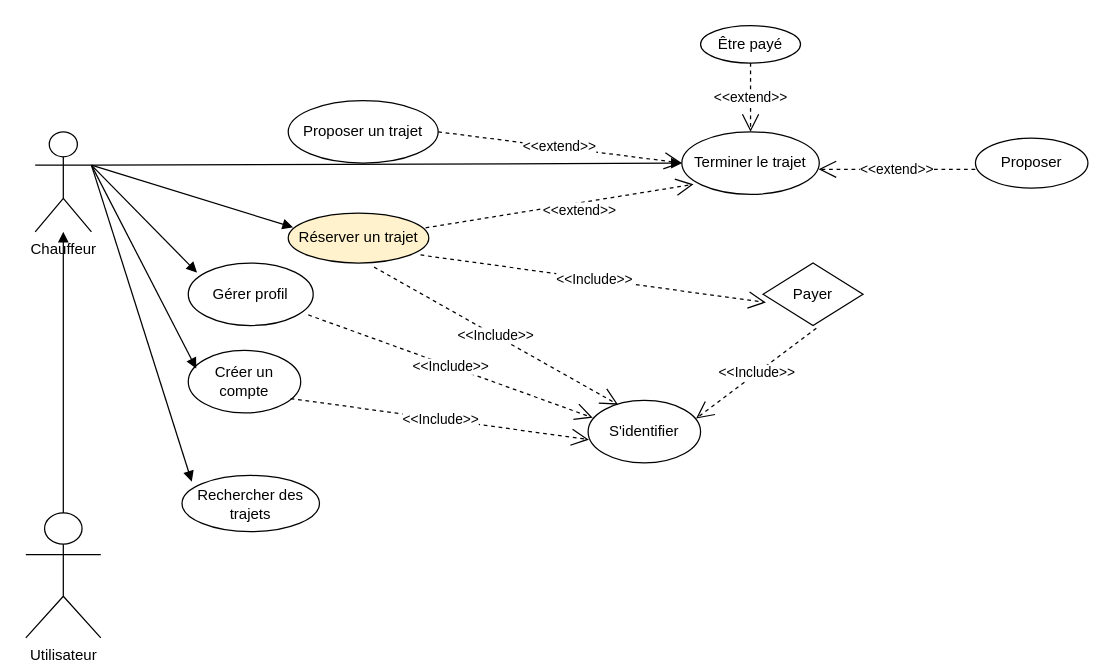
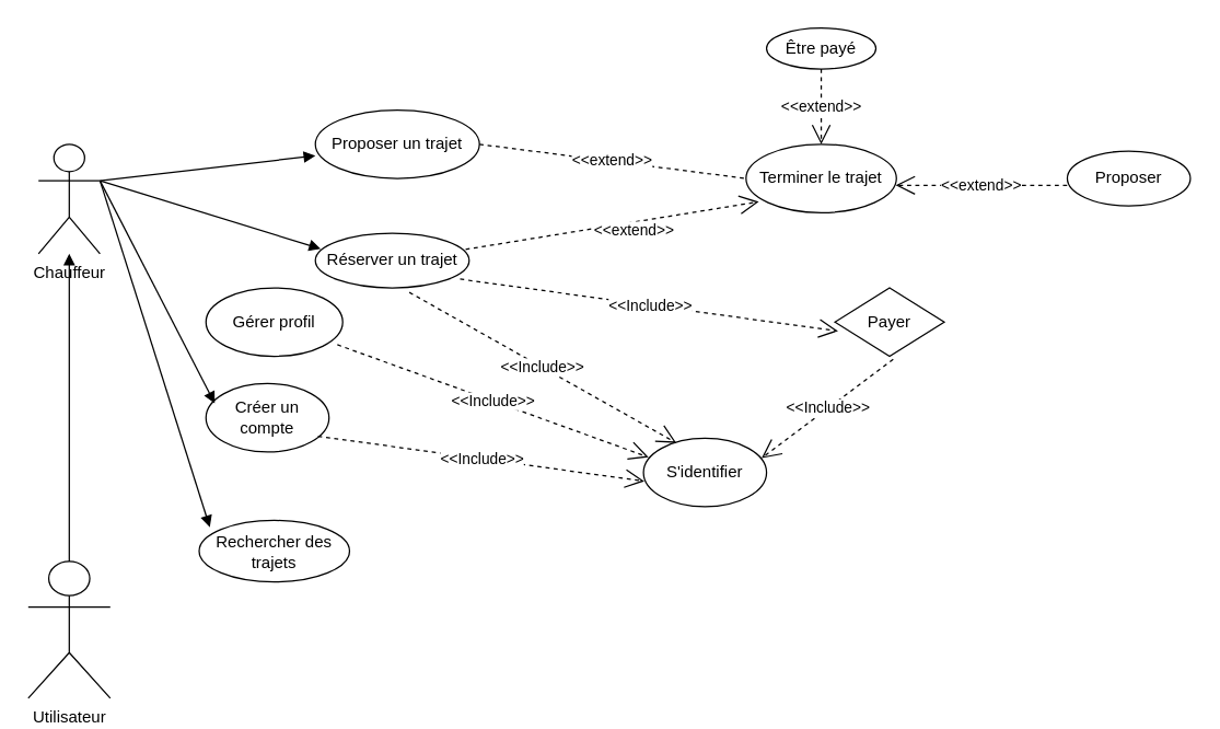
  <mxCell id="0" />
  <mxCell id="1" parent="0" />
  <mxCell id="2" value="&lt;div&gt;Utilisateur&lt;/div&gt;" style="shape=umlActor;verticalLabelPosition=bottom;verticalAlign=top;html=1;" parent="1" vertex="1"><mxGeometry x="20" y="410" width="60" height="100" as="geometry" /></mxCell>
  <mxCell id="3" value="" style="html=1;verticalAlign=bottom;endArrow=block;curved=0;rounded=0;exitX=0.5;exitY=0;exitDx=0;exitDy=0;exitPerimeter=0;" parent="1" source="2" target="15" edge="1"><mxGeometry width="80" relative="1" as="geometry"><mxPoint x="190" y="330" as="sourcePoint" /><mxPoint x="90" y="270" as="targetPoint" /></mxGeometry></mxCell>
  <mxCell id="4" value="Gérer profil" style="ellipse;whiteSpace=wrap;html=1;" parent="1" vertex="1"><mxGeometry x="150" y="210" width="100" height="50" as="geometry" /></mxCell>
- <mxCell id="5" value="" style="html=1;verticalAlign=bottom;endArrow=block;curved=0;rounded=0;exitX=1;exitY=0.333;exitDx=0;exitDy=0;exitPerimeter=0;entryX=0.07;entryY=0.153;entryDx=0;entryDy=0;entryPerimeter=0;" parent="1" source="15" target="4" edge="1"><mxGeometry width="80" relative="1" as="geometry"><mxPoint x="98" y="370" as="sourcePoint" /><mxPoint x="240" y="305" as="targetPoint" /></mxGeometry></mxCell>
- <mxCell id="6" value="Réserver un trajet" style="ellipse;whiteSpace=wrap;html=1;fillColor=#fff2cc;" parent="1" vertex="1"><mxGeometry x="230" y="170" width="112.5" height="40" as="geometry" /></mxCell>
+ <mxCell id="6" value="Réserver un trajet" style="ellipse;whiteSpace=wrap;html=1;" parent="1" vertex="1"><mxGeometry x="230" y="170" width="112.5" height="40" as="geometry" /></mxCell>
  <mxCell id="7" value="" style="html=1;verticalAlign=bottom;endArrow=block;curved=0;rounded=0;entryX=0.035;entryY=0.287;entryDx=0;entryDy=0;entryPerimeter=0;exitX=1;exitY=0.333;exitDx=0;exitDy=0;exitPerimeter=0;" parent="1" source="15" target="6" edge="1"><mxGeometry width="80" relative="1" as="geometry"><mxPoint x="80" y="130" as="sourcePoint" /><mxPoint x="246" y="305" as="targetPoint" /></mxGeometry></mxCell>
  <mxCell id="8" value="&lt;div&gt;Proposer un trajet&lt;/div&gt;" style="ellipse;whiteSpace=wrap;html=1;" parent="1" vertex="1"><mxGeometry x="230" y="80" width="120" height="50" as="geometry" /></mxCell>
- <mxCell id="9" value="" style="html=1;verticalAlign=bottom;endArrow=block;curved=0;rounded=0;exitX=1;exitY=0.333;exitDx=0;exitDy=0;exitPerimeter=0;" parent="1" source="15" target="24" edge="1"><mxGeometry width="80" relative="1" as="geometry"><mxPoint x="100" y="240" as="sourcePoint" /><mxPoint x="243" y="259" as="targetPoint" /></mxGeometry></mxCell>
+ <mxCell id="9" value="" style="html=1;verticalAlign=bottom;endArrow=block;curved=0;rounded=0;entryX=0;entryY=0.667;entryDx=0;entryDy=0;entryPerimeter=0;exitX=1;exitY=0.333;exitDx=0;exitDy=0;exitPerimeter=0;" parent="1" source="15" target="8" edge="1"><mxGeometry width="80" relative="1" as="geometry"><mxPoint x="100" y="240" as="sourcePoint" /><mxPoint x="243" y="259" as="targetPoint" /></mxGeometry></mxCell>
  <mxCell id="10" value="S'identifier" style="ellipse;whiteSpace=wrap;html=1;" parent="1" vertex="1"><mxGeometry x="470" y="320" width="90" height="50" as="geometry" /></mxCell>
  <mxCell id="11" value="&amp;lt;&amp;lt;Include&amp;gt;&amp;gt;" style="endArrow=open;endSize=12;dashed=1;html=1;rounded=0;exitX=0.961;exitY=0.831;exitDx=0;exitDy=0;entryX=0.041;entryY=0.276;entryDx=0;entryDy=0;entryPerimeter=0;exitPerimeter=0;" parent="1" source="4" target="10" edge="1"><mxGeometry x="0.001" width="160" relative="1" as="geometry"><mxPoint x="240" y="340" as="sourcePoint" /><mxPoint x="380" y="300" as="targetPoint" /><mxPoint as="offset" /></mxGeometry></mxCell>
  <mxCell id="12" value="&amp;lt;&amp;lt;Include&amp;gt;&amp;gt;" style="endArrow=open;endSize=12;dashed=1;html=1;rounded=0;exitX=0.611;exitY=1.082;exitDx=0;exitDy=0;entryX=0.267;entryY=0.067;entryDx=0;entryDy=0;exitPerimeter=0;entryPerimeter=0;" parent="1" source="6" target="10" edge="1"><mxGeometry x="0.001" width="160" relative="1" as="geometry"><mxPoint x="320" y="315" as="sourcePoint" /><mxPoint x="420" y="271" as="targetPoint" /><mxPoint as="offset" /></mxGeometry></mxCell>
  <mxCell id="13" value="Créer un compte" style="ellipse;whiteSpace=wrap;html=1;" parent="1" vertex="1"><mxGeometry x="150" y="280" width="90" height="50" as="geometry" /></mxCell>
  <mxCell id="14" value="" style="html=1;verticalAlign=bottom;endArrow=block;curved=0;rounded=0;entryX=0.071;entryY=0.289;entryDx=0;entryDy=0;entryPerimeter=0;exitX=1;exitY=0.333;exitDx=0;exitDy=0;exitPerimeter=0;" parent="1" source="15" target="13" edge="1"><mxGeometry width="80" relative="1" as="geometry"><mxPoint x="110" y="480" as="sourcePoint" /><mxPoint x="266" y="329" as="targetPoint" /></mxGeometry></mxCell>
  <mxCell id="15" value="&lt;div&gt;Chauffeur&lt;br&gt;&lt;/div&gt;" style="shape=umlActor;verticalLabelPosition=bottom;verticalAlign=top;html=1;" parent="1" vertex="1"><mxGeometry x="27.5" y="105" width="45" height="80" as="geometry" /></mxCell>
  <mxCell id="16" value="&amp;lt;&amp;lt;Include&amp;gt;&amp;gt;" style="endArrow=open;endSize=12;dashed=1;html=1;rounded=0;entryX=0.029;entryY=0.632;entryDx=0;entryDy=0;entryPerimeter=0;exitX=0.941;exitY=0.839;exitDx=0;exitDy=0;exitPerimeter=0;" parent="1" source="6" target="17" edge="1"><mxGeometry width="160" relative="1" as="geometry"><mxPoint x="580" y="200" as="sourcePoint" /><mxPoint x="390" y="160" as="targetPoint" /></mxGeometry></mxCell>
  <mxCell id="17" value="Payer" style="rhombus;whiteSpace=wrap;html=1;" parent="1" vertex="1"><mxGeometry x="610" y="210" width="80" height="50" as="geometry" /></mxCell>
  <mxCell id="18" value="&amp;lt;&amp;lt;Include&amp;gt;&amp;gt;" style="endArrow=open;endSize=12;dashed=1;html=1;rounded=0;exitX=0.533;exitY=1.044;exitDx=0;exitDy=0;exitPerimeter=0;entryX=0.96;entryY=0.29;entryDx=0;entryDy=0;entryPerimeter=0;" parent="1" source="17" target="10" edge="1"><mxGeometry width="160" relative="1" as="geometry"><mxPoint x="320" y="213" as="sourcePoint" /><mxPoint x="550" y="340" as="targetPoint" /></mxGeometry></mxCell>
  <mxCell id="19" value="Être payé" style="ellipse;whiteSpace=wrap;html=1;" parent="1" vertex="1"><mxGeometry x="560" y="20" width="80" height="30" as="geometry" /></mxCell>
  <mxCell id="20" value="&amp;lt;&amp;lt;extend&amp;gt;&amp;gt;" style="endArrow=open;endSize=12;dashed=1;html=1;rounded=0;exitX=0.463;exitY=1.089;exitDx=0;exitDy=0;exitPerimeter=0;entryX=0.5;entryY=0;entryDx=0;entryDy=0;" parent="1" target="24" edge="1"><mxGeometry width="160" relative="1" as="geometry"><mxPoint x="600" y="50" as="sourcePoint" /><mxPoint x="602.96" y="127.33" as="targetPoint" /></mxGeometry></mxCell>
  <mxCell id="21" value="&amp;lt;&amp;lt;Include&amp;gt;&amp;gt;" style="endArrow=open;endSize=12;dashed=1;html=1;rounded=0;exitX=0.91;exitY=0.769;exitDx=0;exitDy=0;entryX=0.007;entryY=0.627;entryDx=0;entryDy=0;entryPerimeter=0;exitPerimeter=0;" parent="1" source="13" target="10" edge="1"><mxGeometry x="0.001" width="160" relative="1" as="geometry"><mxPoint x="310" y="465" as="sourcePoint" /><mxPoint x="450" y="390" as="targetPoint" /><mxPoint as="offset" /></mxGeometry></mxCell>
  <mxCell id="22" value="&lt;div&gt;Proposer&lt;/div&gt;" style="ellipse;whiteSpace=wrap;html=1;" parent="1" vertex="1"><mxGeometry x="780" y="110" width="90" height="40" as="geometry" /></mxCell>
  <mxCell id="23" value="&amp;lt;&amp;lt;extend&amp;gt;&amp;gt;" style="endArrow=open;endSize=12;dashed=1;html=1;rounded=0;entryX=0.995;entryY=0.6;entryDx=0;entryDy=0;entryPerimeter=0;exitX=-0.002;exitY=0.625;exitDx=0;exitDy=0;exitPerimeter=0;" parent="1" target="24" edge="1" source="22"><mxGeometry width="160" relative="1" as="geometry"><mxPoint x="769.2" y="100" as="sourcePoint" /><mxPoint x="640" y="149" as="targetPoint" /></mxGeometry></mxCell>
  <mxCell id="24" value="&lt;div&gt;Terminer le trajet&lt;/div&gt;" style="ellipse;whiteSpace=wrap;html=1;" parent="1" vertex="1"><mxGeometry x="545" y="105" width="110" height="50" as="geometry" /></mxCell>
- <mxCell id="25" value="&amp;lt;&amp;lt;extend&amp;gt;&amp;gt;" style="endArrow=open;endSize=12;dashed=1;html=1;rounded=0;exitX=1;exitY=0.5;exitDx=0;exitDy=0;entryX=0;entryY=0.5;entryDx=0;entryDy=0;" parent="1" source="8" target="24" edge="1"><mxGeometry width="160" relative="1" as="geometry"><mxPoint x="267" y="63" as="sourcePoint" /><mxPoint x="270" y="140" as="targetPoint" /></mxGeometry></mxCell>
+ <mxCell id="25" value="&amp;lt;&amp;lt;extend&amp;gt;&amp;gt;" style="endArrow=none;endSize=12;dashed=1;html=1;rounded=0;exitX=1;exitY=0.5;exitDx=0;exitDy=0;entryX=0;entryY=0.5;entryDx=0;entryDy=0;" parent="1" source="8" target="24" edge="1"><mxGeometry width="160" relative="1" as="geometry"><mxPoint x="267" y="63" as="sourcePoint" /><mxPoint x="270" y="140" as="targetPoint" /></mxGeometry></mxCell>
  <mxCell id="26" value="&amp;lt;&amp;lt;extend&amp;gt;&amp;gt;" style="endArrow=open;endSize=12;dashed=1;html=1;rounded=0;exitX=0.977;exitY=0.296;exitDx=0;exitDy=0;entryX=0.085;entryY=0.84;entryDx=0;entryDy=0;entryPerimeter=0;exitPerimeter=0;" parent="1" source="6" target="24" edge="1"><mxGeometry x="0.145" y="-6" width="160" relative="1" as="geometry"><mxPoint x="310.005" y="210" as="sourcePoint" /><mxPoint x="550" y="190" as="targetPoint" /><mxPoint as="offset" /></mxGeometry></mxCell>
  <mxCell id="27" value="Rechercher des trajets" style="ellipse;whiteSpace=wrap;html=1;" parent="1" vertex="1"><mxGeometry x="145" y="380" width="110" height="45" as="geometry" /></mxCell>
  <mxCell id="28" value="" style="html=1;verticalAlign=bottom;endArrow=block;curved=0;rounded=0;entryX=0.071;entryY=0.111;entryDx=0;entryDy=0;entryPerimeter=0;exitX=1;exitY=0.333;exitDx=0;exitDy=0;exitPerimeter=0;" parent="1" source="15" target="27" edge="1"><mxGeometry width="80" relative="1" as="geometry"><mxPoint x="580" y="390" as="sourcePoint" /><mxPoint x="696" y="419" as="targetPoint" /></mxGeometry></mxCell>
